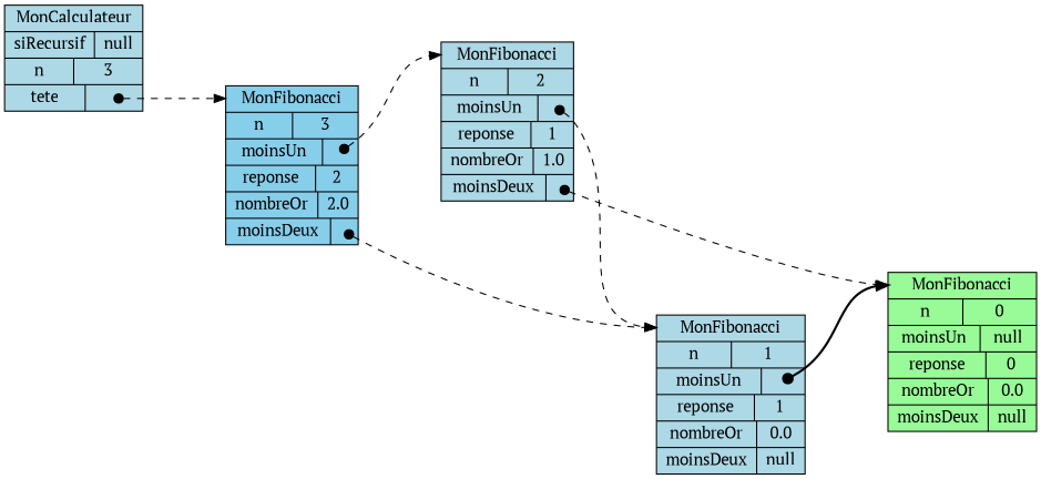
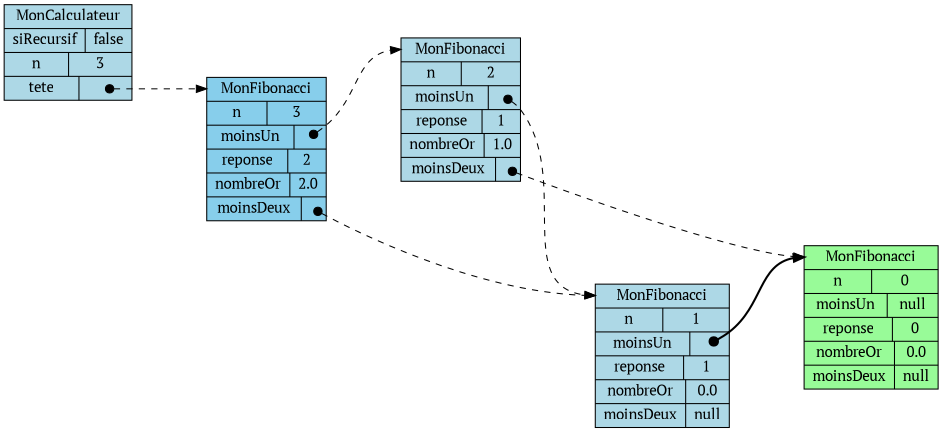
  digraph {
    compound=true
    nodesep=1.0
    rankdir=LR
    ranksep=1.0
    fontname="PT Serif"
    node [fillcolor=lightblue shape=record style=filled fontname="PT Serif"]
    edge [arrowtail=dot dir=both headport=_C tailclip=false tailport="moinsUn_moinsUn:c" style=dashed fontname="PT Serif"]
-   n1 [label="<_C>MonCalculateur|{siRecursif|null}|{n|3}|{tete|<tete_tete>}"]
+   n1 [label="<_C>MonCalculateur|{siRecursif|false}|{n|3}|{tete|<tete_tete>}"]
    n2 [fillcolor=skyblue label="<_C>MonFibonacci|{n|3}|{moinsUn|<moinsUn_moinsUn>}|{reponse|2}|{nombreOr|2.0}|{moinsDeux|<moinsDeux_moinsDeux>}"]
    n3 [label="<_C>MonFibonacci|{n|2}|{moinsUn|<moinsUn_moinsUn>}|{reponse|1}|{nombreOr|1.0}|{moinsDeux|<moinsDeux_moinsDeux>}"]
    n4 [label="<_C>MonFibonacci|{n|1}|{moinsUn|<moinsUn_moinsUn>}|{reponse|1}|{nombreOr|0.0}|{moinsDeux|null}"]
    n5 [fillcolor=palegreen label="<_C>MonFibonacci|{n|0}|{moinsUn|null}|{reponse|0}|{nombreOr|0.0}|{moinsDeux|null}"]
    n1 -> n2 [tailport="tete_tete:c"]
    n2 -> n3
    n2 -> n4 [tailport="moinsDeux_moinsDeux:c"]
    n3 -> n4
    n3 -> n5 [tailport="moinsDeux_moinsDeux:c"]
    n4 -> n5 [style=bold]
  }
